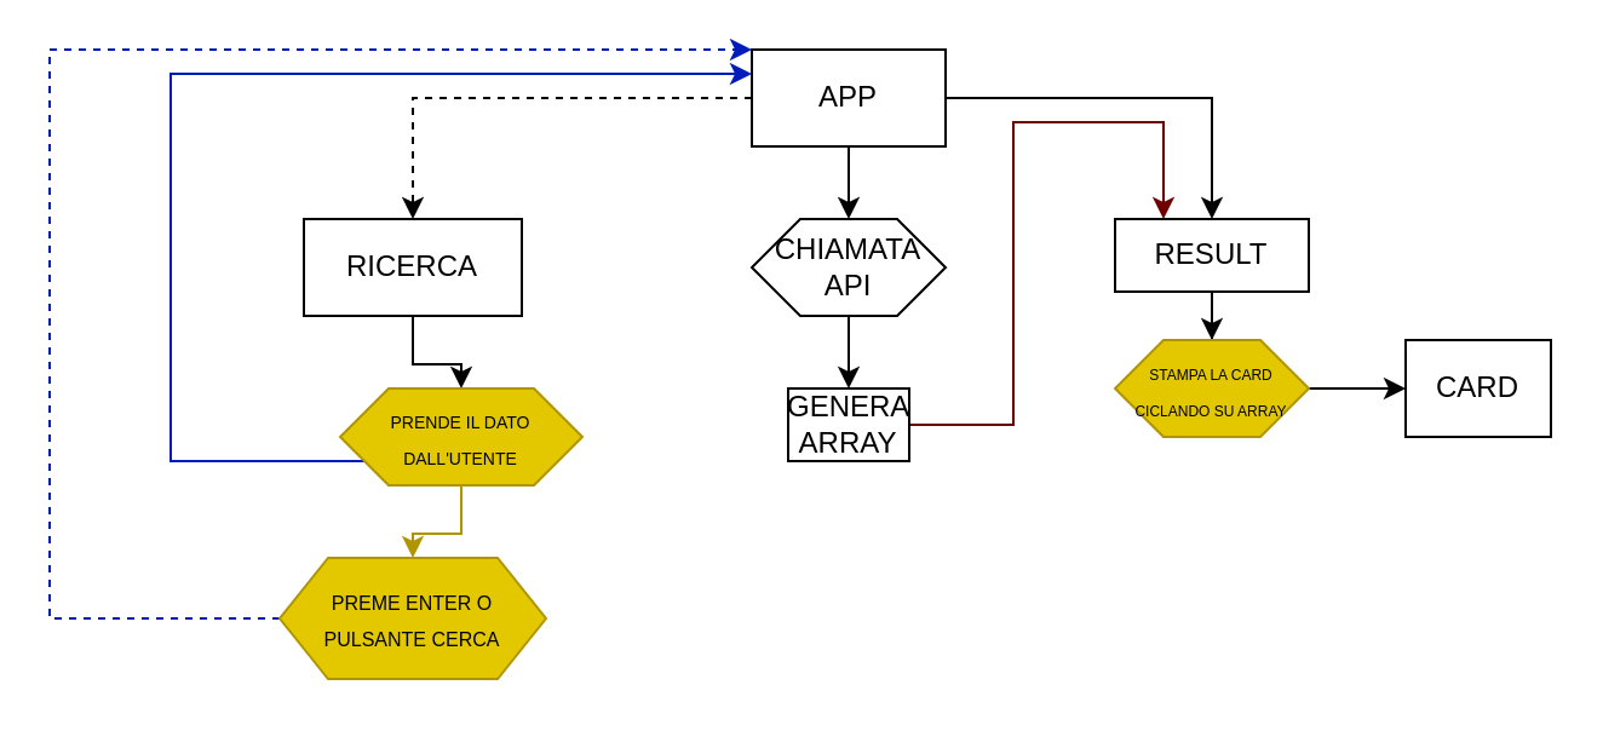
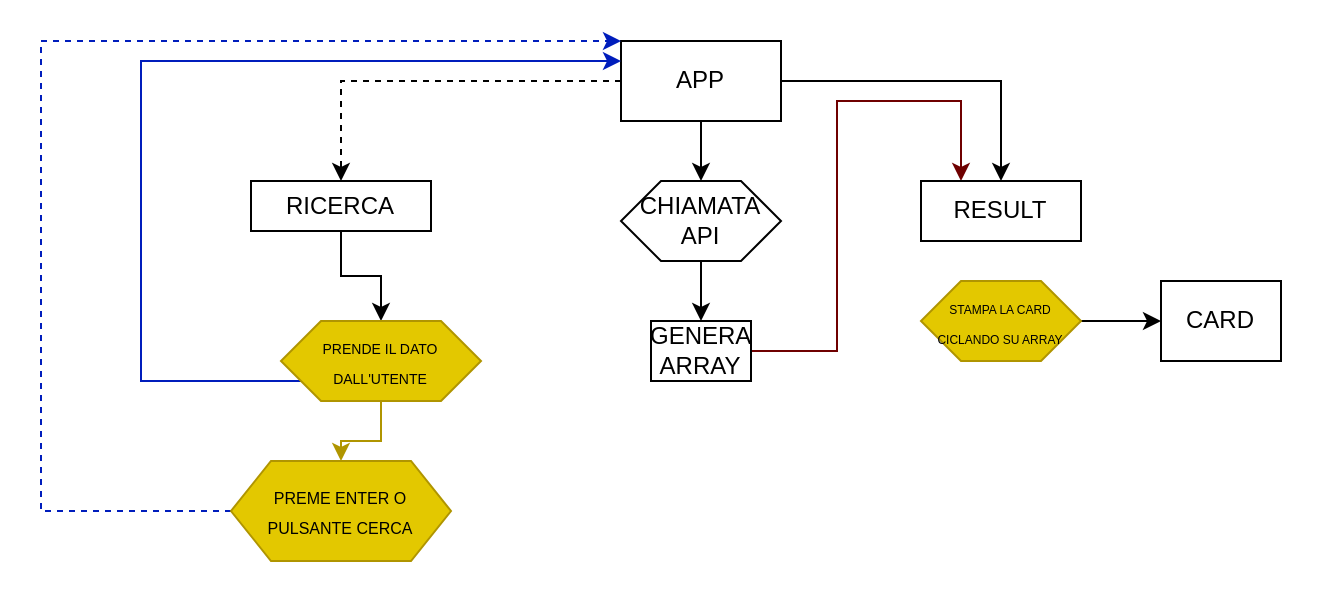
  <mxCell id="0" />
  <mxCell id="1" parent="0" />
  <mxCell id="2" value="" style="edgeStyle=orthogonalEdgeStyle;rounded=0;orthogonalLoop=1;jettySize=auto;html=1;" edge="1" parent="1" source="5" target="7"><mxGeometry relative="1" as="geometry" /></mxCell>
  <mxCell id="3" value="" style="edgeStyle=orthogonalEdgeStyle;rounded=0;orthogonalLoop=1;jettySize=auto;html=1;dashed=1;" edge="1" parent="1" source="5" target="9"><mxGeometry relative="1" as="geometry" /></mxCell>
  <mxCell id="4" value="" style="edgeStyle=orthogonalEdgeStyle;rounded=0;orthogonalLoop=1;jettySize=auto;html=1;" edge="1" parent="1" source="5" target="18"><mxGeometry relative="1" as="geometry"><Array as="points"><mxPoint x="500" y="40" /></Array></mxGeometry></mxCell>
  <mxCell id="5" value="APP" style="whiteSpace=wrap;html=1;" vertex="1" parent="1"><mxGeometry x="310" y="20" width="80" height="40" as="geometry" /></mxCell>
  <mxCell id="6" value="" style="edgeStyle=orthogonalEdgeStyle;rounded=0;orthogonalLoop=1;jettySize=auto;html=1;" edge="1" parent="1" source="7" target="16"><mxGeometry relative="1" as="geometry" /></mxCell>
  <mxCell id="7" value="CHIAMATA&lt;br&gt;API" style="shape=hexagon;perimeter=hexagonPerimeter2;whiteSpace=wrap;html=1;fixedSize=1;" vertex="1" parent="1"><mxGeometry x="310" y="90" width="80" height="40" as="geometry" /></mxCell>
  <mxCell id="8" value="" style="edgeStyle=orthogonalEdgeStyle;rounded=0;orthogonalLoop=1;jettySize=auto;html=1;" edge="1" parent="1" source="9" target="12"><mxGeometry relative="1" as="geometry" /></mxCell>
- <mxCell id="9" value="RICERCA" style="whiteSpace=wrap;html=1;" vertex="1" parent="1"><mxGeometry x="125" y="90" width="90" height="40" as="geometry" /></mxCell>
+ <mxCell id="9" value="RICERCA" style="whiteSpace=wrap;html=1;" vertex="1" parent="1"><mxGeometry x="125" y="90" width="90" height="25" as="geometry" /></mxCell>
  <mxCell id="10" style="edgeStyle=orthogonalEdgeStyle;rounded=0;orthogonalLoop=1;jettySize=auto;html=1;fillColor=#0050ef;strokeColor=#001DBC;" edge="1" parent="1" source="12"><mxGeometry relative="1" as="geometry"><mxPoint x="310" y="30" as="targetPoint" /><Array as="points"><mxPoint x="70" y="190" /><mxPoint x="70" y="30" /><mxPoint x="310" y="30" /></Array></mxGeometry></mxCell>
  <mxCell id="11" value="" style="edgeStyle=orthogonalEdgeStyle;rounded=0;orthogonalLoop=1;jettySize=auto;html=1;fillColor=#e3c800;strokeColor=#B09500;" edge="1" parent="1" source="12" target="14"><mxGeometry relative="1" as="geometry" /></mxCell>
  <mxCell id="12" value="&lt;font style=&quot;font-size: 7px&quot;&gt;PRENDE IL DATO DALL'UTENTE&lt;/font&gt;" style="shape=hexagon;perimeter=hexagonPerimeter2;whiteSpace=wrap;html=1;fixedSize=1;fillColor=#e3c800;strokeColor=#B09500;fontColor=#000000;" vertex="1" parent="1"><mxGeometry x="140" y="160" width="100" height="40" as="geometry" /></mxCell>
  <mxCell id="13" style="edgeStyle=orthogonalEdgeStyle;rounded=0;orthogonalLoop=1;jettySize=auto;html=1;entryX=0;entryY=0;entryDx=0;entryDy=0;fillColor=#0050ef;strokeColor=#001DBC;dashed=1;" edge="1" parent="1" source="14" target="5"><mxGeometry relative="1" as="geometry"><mxPoint x="60" y="0" as="targetPoint" /><Array as="points"><mxPoint x="20" y="255" /><mxPoint x="20" y="20" /></Array></mxGeometry></mxCell>
  <mxCell id="14" value="&lt;font style=&quot;font-size: 8px&quot;&gt;PREME ENTER O PULSANTE CERCA&lt;/font&gt;" style="shape=hexagon;perimeter=hexagonPerimeter2;whiteSpace=wrap;html=1;fixedSize=1;fillColor=#e3c800;strokeColor=#B09500;fontColor=#000000;" vertex="1" parent="1"><mxGeometry x="115" y="230" width="110" height="50" as="geometry" /></mxCell>
  <mxCell id="15" style="edgeStyle=orthogonalEdgeStyle;rounded=0;orthogonalLoop=1;jettySize=auto;html=1;entryX=0.25;entryY=0;entryDx=0;entryDy=0;fillColor=#a20025;strokeColor=#6F0000;" edge="1" parent="1" source="16" target="18"><mxGeometry relative="1" as="geometry"><Array as="points"><mxPoint x="418" y="175" /><mxPoint x="418" y="50" /><mxPoint x="480" y="50" /></Array></mxGeometry></mxCell>
  <mxCell id="16" value="GENERA ARRAY" style="whiteSpace=wrap;html=1;" vertex="1" parent="1"><mxGeometry x="325" y="160" width="50" height="30" as="geometry" /></mxCell>
- <mxCell id="17" value="" style="edgeStyle=orthogonalEdgeStyle;rounded=0;orthogonalLoop=1;jettySize=auto;html=1;" edge="1" parent="1" source="18" target="20"><mxGeometry relative="1" as="geometry" /></mxCell>
  <mxCell id="18" value="RESULT" style="whiteSpace=wrap;html=1;" vertex="1" parent="1"><mxGeometry x="460" y="90" width="80" height="30" as="geometry" /></mxCell>
  <mxCell id="19" value="" style="edgeStyle=orthogonalEdgeStyle;rounded=0;orthogonalLoop=1;jettySize=auto;html=1;" edge="1" parent="1" source="20" target="21"><mxGeometry relative="1" as="geometry" /></mxCell>
  <mxCell id="20" value="&lt;font style=&quot;font-size: 6px&quot;&gt;STAMPA LA CARD CICLANDO SU ARRAY&lt;/font&gt;" style="shape=hexagon;perimeter=hexagonPerimeter2;whiteSpace=wrap;html=1;fixedSize=1;fillColor=#e3c800;strokeColor=#B09500;fontColor=#000000;" vertex="1" parent="1"><mxGeometry x="460" y="140" width="80" height="40" as="geometry" /></mxCell>
  <mxCell id="21" value="CARD" style="whiteSpace=wrap;html=1;" vertex="1" parent="1"><mxGeometry x="580" y="140" width="60" height="40" as="geometry" /></mxCell>
